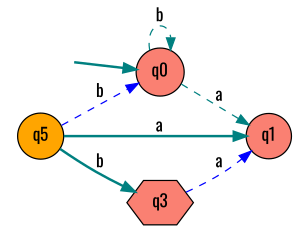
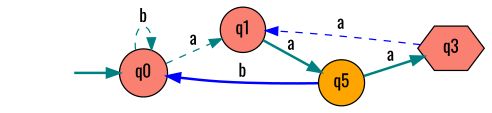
  digraph {
    fontname=Oswald
    rankdir=LR
    node [fillcolor=salmon fontname=Oswald shape=circle style=filled]
    edge [color=teal fontname=Oswald style=bold]
    "" [fillcolor=white shape=plaintext]
    n2 [label=q0]
    n3 [label=q1]
    n4 [label=q3 shape=hexagon]
    n5 [fillcolor=orange label=q5]
    "" -> n2
    n2 -> n2 [label=b style=dashed]
    n2 -> n3 [label=a style=dashed]
-   n5 -> n3 [label=a]
+   n3 -> n5 [label=a]
    n4 -> n3 [color=blue label=a style=dashed]
-   n5 -> n2 [color=blue label=b style=dashed]
-   n5 -> n4 [label=b]
+   n5 -> n2 [color=blue label=b]
+   n5 -> n4 [label=a]
  }
